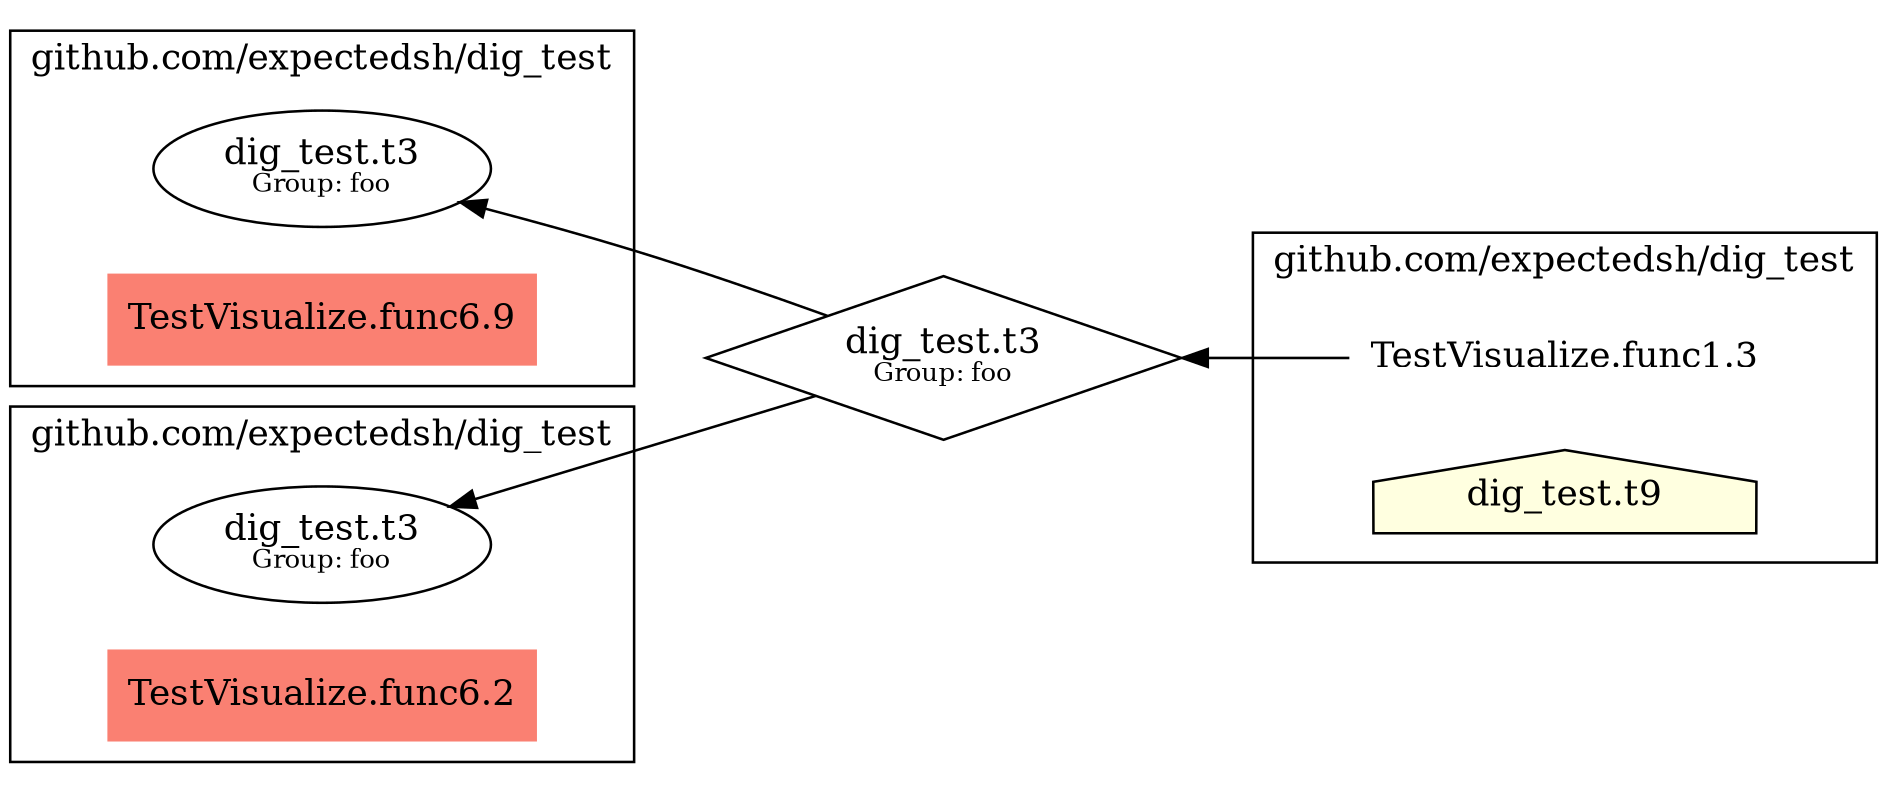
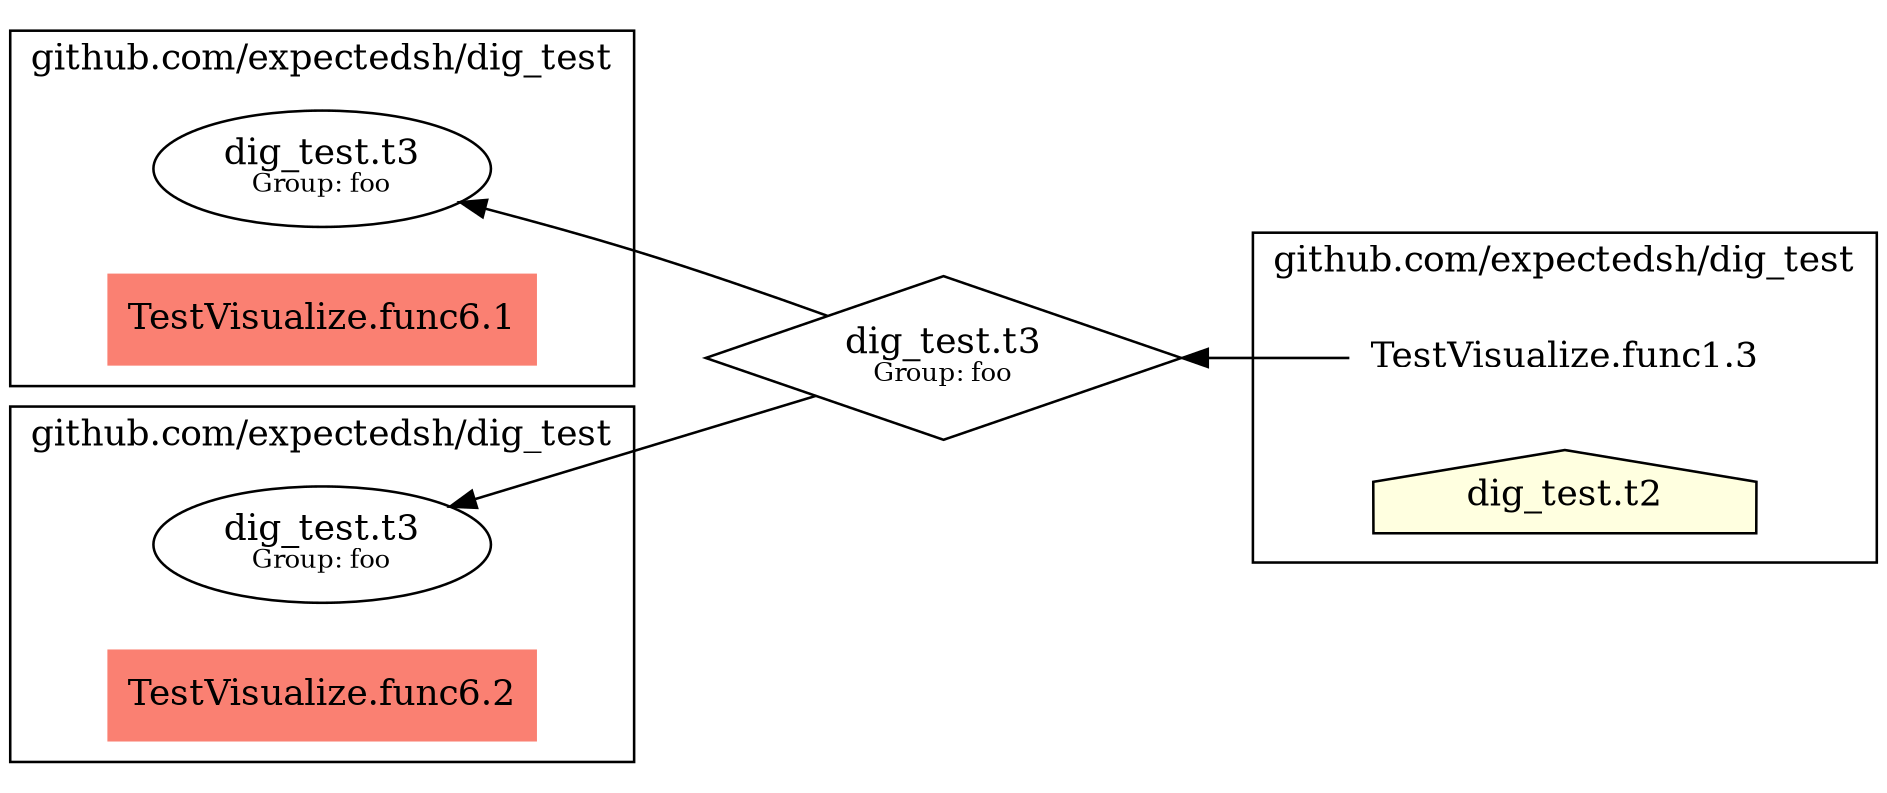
  digraph {
    compound=true
    rankdir=RL
    node [shape=plaintext style=filled]
    n1 [label=<dig_test.t3<BR /><FONT POINT-SIZE="10">Group: foo</FONT>> shape="" style=""]
-   n2 [fillcolor=salmon label="TestVisualize.func6.9"]
+   n2 [fillcolor=salmon label="TestVisualize.func6.1"]
    n3 [label=<dig_test.t3<BR /><FONT POINT-SIZE="10">Group: foo</FONT>> shape="" style=""]
    n4 [fillcolor=salmon label="TestVisualize.func6.2"]
    n5 [fillcolor=white label="TestVisualize.func1.3"]
-   n6 [fillcolor=lightyellow label="dig_test.t9" shape=house]
+   n6 [fillcolor=lightyellow label="dig_test.t2" shape=house]
    n7 [label=<dig_test.t3<BR /><FONT POINT-SIZE="10">Group: foo</FONT>> shape=diamond style=""]
    subgraph cluster_1 {
      label="github.com/expectedsh/dig_test"
      n1
      n2
    }
    subgraph cluster_2 {
      label="github.com/expectedsh/dig_test"
      n3
      n4
    }
    subgraph cluster_3 {
      label="github.com/expectedsh/dig_test"
      n5
      n6
    }
    n5 -> n7
    n7 -> n1
    n7 -> n3
  }
